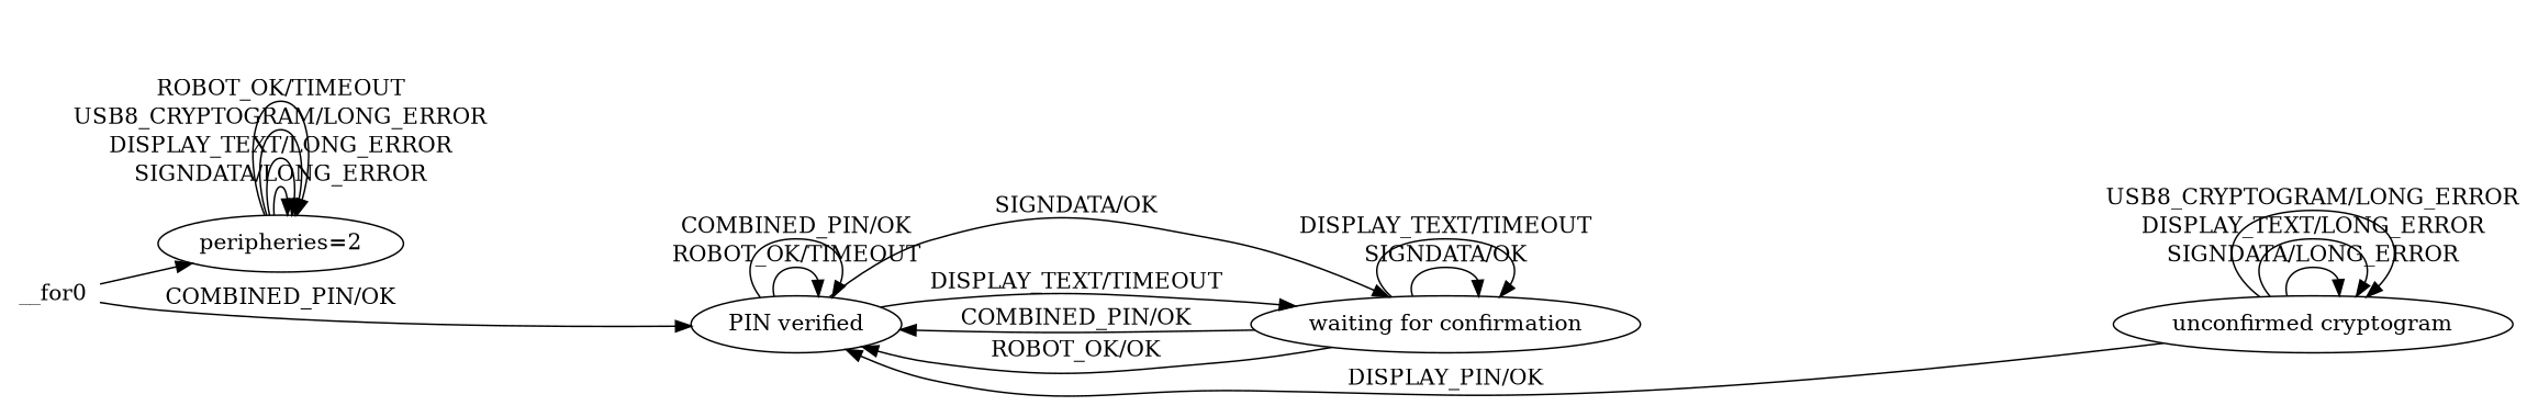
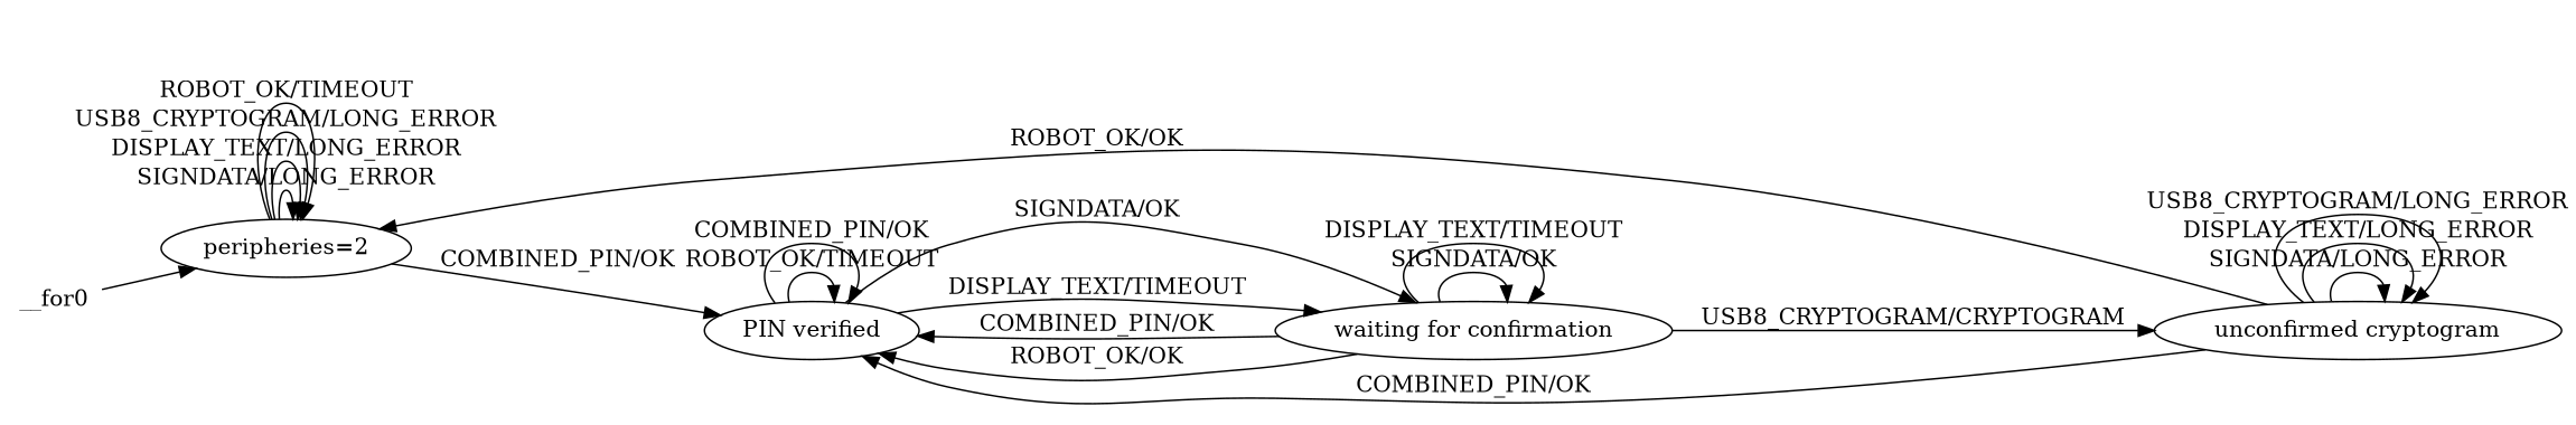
  digraph {
    rankdir=LR
    n1 [label="peripheries=2"]
    n2 [label=<PIN verified>]
    n3 [label=<waiting for confirmation>]
    n4 [label=<unconfirmed cryptogram>]
    n5 [label=__for0 shape=none]
    n1 -> n1 [label="SIGNDATA/LONG_ERROR"]
    n1 -> n1 [label="DISPLAY_TEXT/LONG_ERROR"]
    n1 -> n1 [label="USB8_CRYPTOGRAM/LONG_ERROR"]
    n1 -> n1 [label="ROBOT_OK/TIMEOUT"]
-   n5 -> n2 [label="COMBINED_PIN/OK"]
+   n1 -> n2 [label="COMBINED_PIN/OK"]
    n2 -> n2 [label="ROBOT_OK/TIMEOUT"]
    n2 -> n2 [label="COMBINED_PIN/OK"]
    n2 -> n3 [label="SIGNDATA/OK"]
    n2 -> n3 [label="DISPLAY_TEXT/TIMEOUT"]
    n3 -> n2 [label="COMBINED_PIN/OK"]
    n3 -> n2 [label="ROBOT_OK/OK"]
    n3 -> n3 [label="SIGNDATA/OK"]
    n3 -> n3 [label="DISPLAY_TEXT/TIMEOUT"]
-   n4 -> n2 [label="DISPLAY_PIN/OK"]
+   n3 -> n4 [label="USB8_CRYPTOGRAM/CRYPTOGRAM"]
+   n4 -> n1 [label="ROBOT_OK/OK"]
+   n4 -> n2 [label="COMBINED_PIN/OK"]
    n4 -> n4 [label="SIGNDATA/LONG_ERROR"]
    n4 -> n4 [label="DISPLAY_TEXT/LONG_ERROR"]
    n4 -> n4 [label="USB8_CRYPTOGRAM/LONG_ERROR"]
    n5 -> n1
  }
